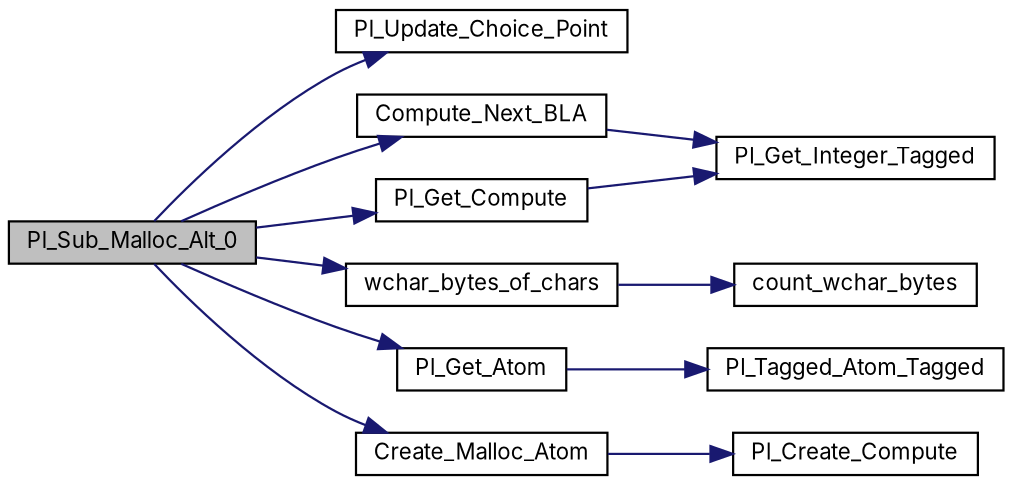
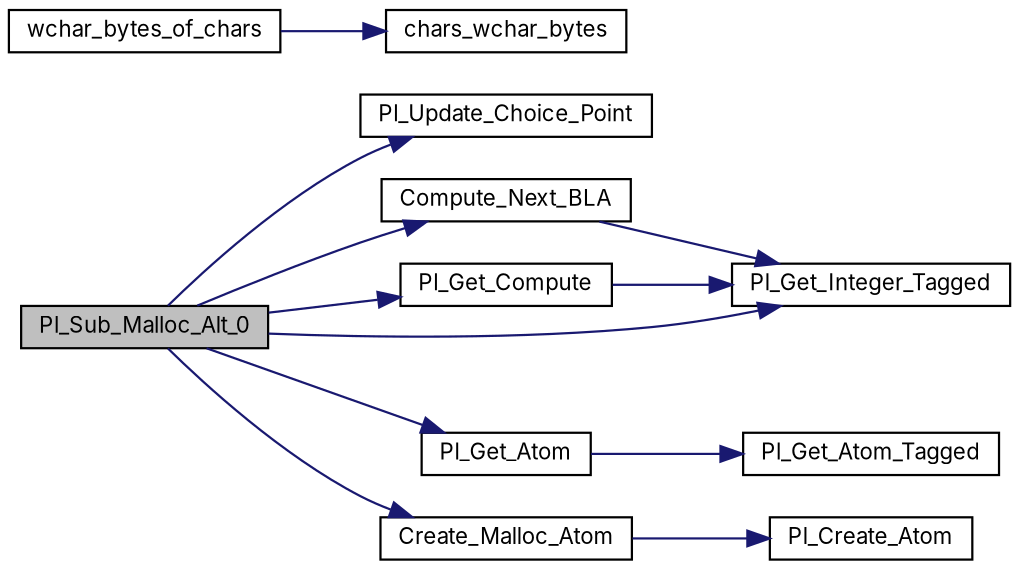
  digraph {
    fontname=Inter
    rankdir=LR
    node [color=black fillcolor=white fontname=Inter fontsize=10 shape=record style=filled]
    edge [color=midnightblue fontname=Inter fontsize=10 labelfontname=Helvetica labelfontsize=10 style=solid]
    n1 [fillcolor=grey75 fontcolor=black height=0.2 label=Pl_Sub_Malloc_Alt_0 width=0.4]
    n2 [height=0.2 label=Pl_Update_Choice_Point width=0.4]
    n3 [height=0.2 label=Compute_Next_BLA width=0.4]
    n4 [height=0.2 label=wchar_bytes_of_chars width=0.4]
    n5 [height=0.2 label=Pl_Get_Atom width=0.4]
    n6 [height=0.2 label=Create_Malloc_Atom width=0.4]
    n7 [height=0.2 label=Pl_Get_Compute width=0.4]
    n8 [height=0.2 label=Pl_Get_Integer_Tagged width=0.4]
-   n9 [height=0.2 label=count_wchar_bytes width=0.4]
-   n10 [height=0.2 label=Pl_Tagged_Atom_Tagged width=0.4]
-   n11 [height=0.2 label=Pl_Create_Compute width=0.4]
+   n9 [height=0.2 label=chars_wchar_bytes width=0.4]
+   n10 [height=0.2 label=Pl_Get_Atom_Tagged width=0.4]
+   n11 [height=0.2 label=Pl_Create_Atom width=0.4]
    n1 -> n2
    n1 -> n3
-   n1 -> n4
+   n1 -> n8
    n1 -> n5
    n1 -> n6
    n1 -> n7
    n3 -> n8
    n4 -> n9
    n5 -> n10
    n6 -> n11
    n7 -> n8
  }
